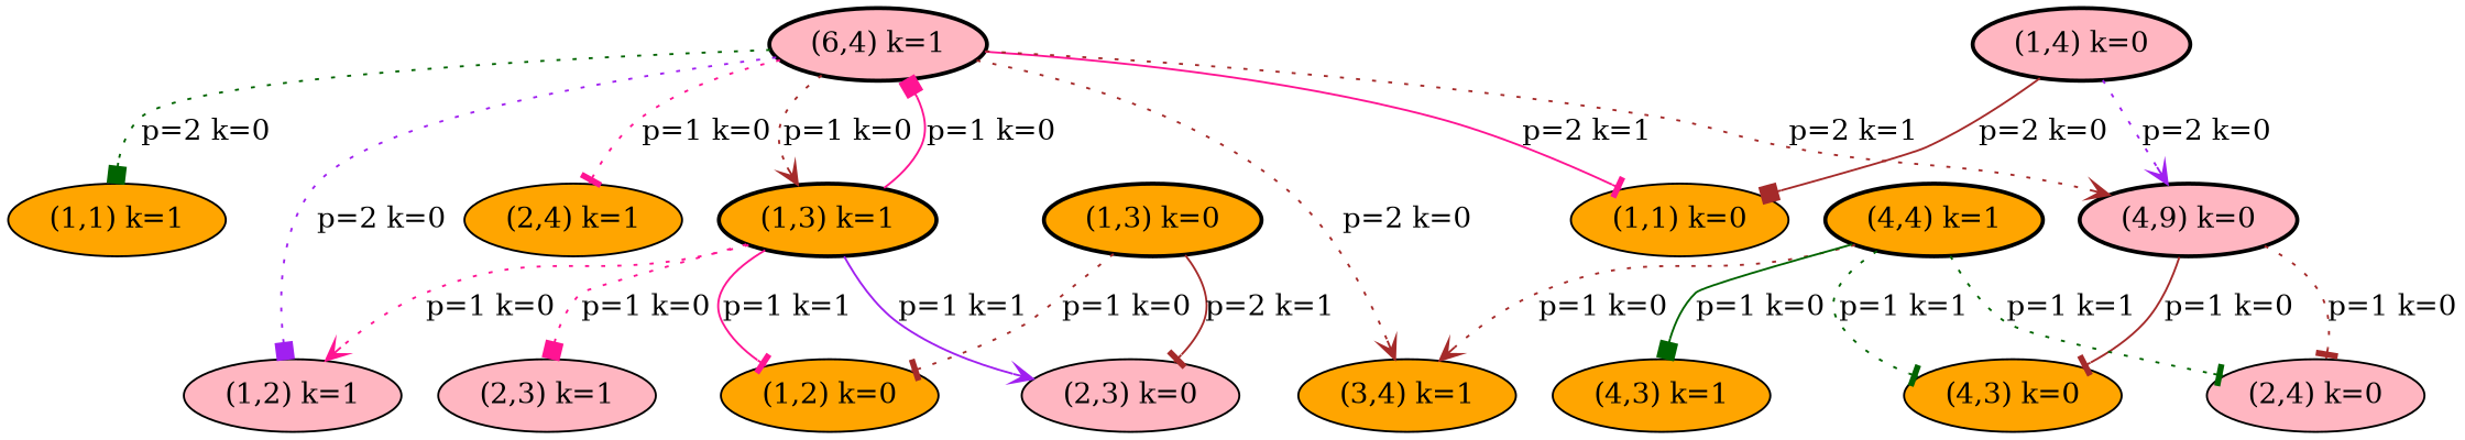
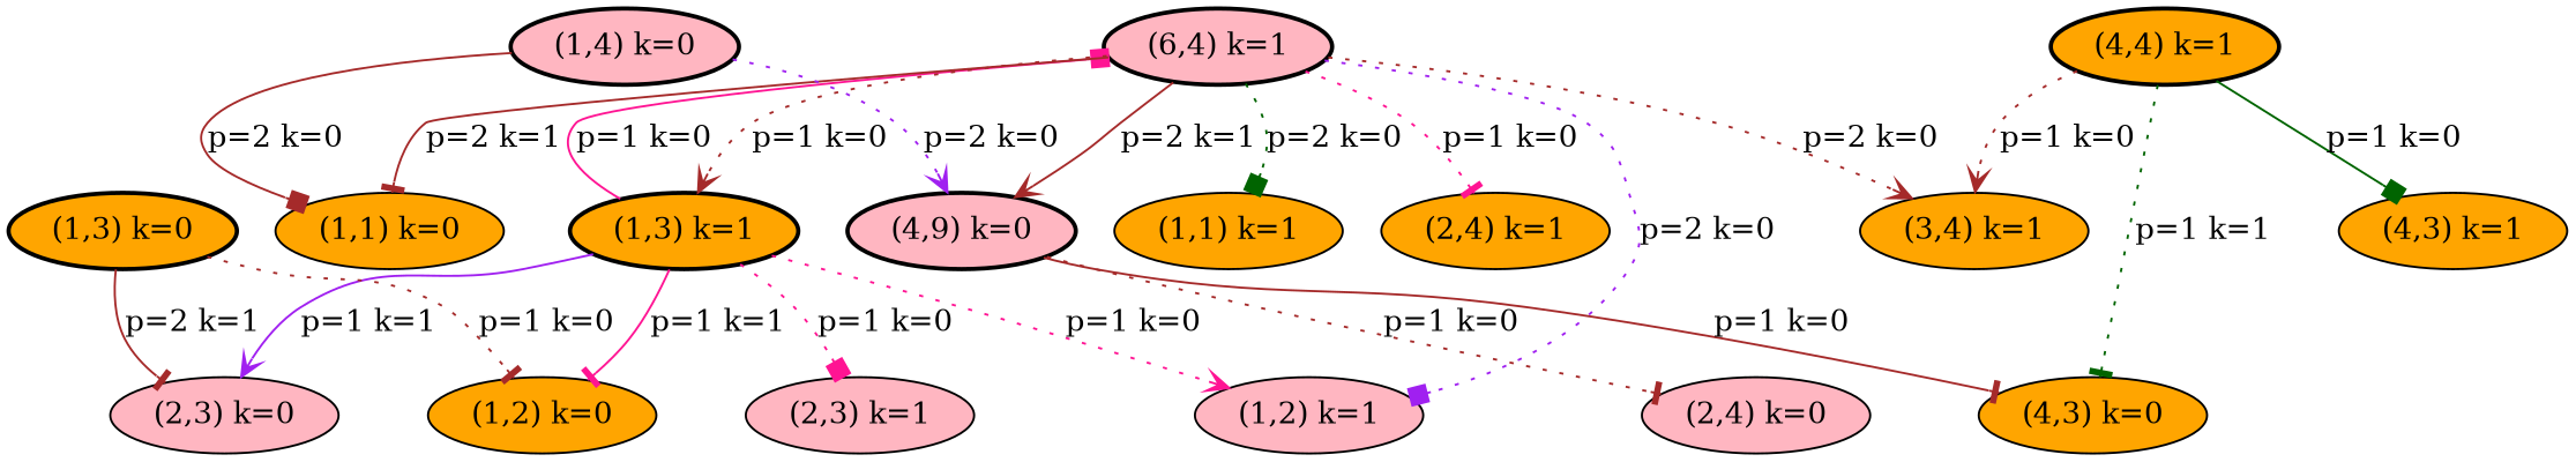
  digraph {
    node [fillcolor=orange style=filled]
    edge [arrowhead=tee color=brown style=dotted]
    n1 [label="(1,1) k=1"]
    n2 [fillcolor=lightpink label="(1,2) k=1"]
    n3 [label="(1,3) k=1" style="bold,filled"]
    n4 [fillcolor=lightpink label="(6,4) k=1" style="bold,filled"]
    n5 [fillcolor=lightpink label="(2,3) k=1"]
    n6 [label="(1,2) k=0"]
    n7 [fillcolor=lightpink label="(2,3) k=0"]
    n8 [label="(2,4) k=1"]
    n9 [label="(3,4) k=1"]
    n10 [label="(1,1) k=0"]
    n11 [fillcolor=lightpink label="(4,9) k=0" style="bold,filled"]
    n12 [fillcolor=lightpink label="(2,4) k=0"]
    n13 [label="(4,3) k=0"]
    n14 [label="(4,3) k=1"]
    n15 [label="(4,4) k=1" style="bold,filled"]
    n16 [label="(1,3) k=0" style="bold,filled"]
    n17 [fillcolor=lightpink label="(1,4) k=0" style="bold,filled"]
    n3 -> n2 [arrowhead=vee color=deeppink label="p=1 k=0"]
    n3 -> n4 [arrowhead=box color=deeppink label="p=1 k=0" style=solid]
    n3 -> n5 [arrowhead=box color=deeppink label="p=1 k=0"]
    n3 -> n6 [color=deeppink label="p=1 k=1" style=solid]
    n3 -> n7 [arrowhead=vee color=purple label="p=1 k=1" style=solid]
    n4 -> n1 [arrowhead=box color=darkgreen label="p=2 k=0"]
    n4 -> n2 [arrowhead=box color=purple label="p=2 k=0"]
    n4 -> n3 [arrowhead=vee label="p=1 k=0"]
    n4 -> n8 [color=deeppink label="p=1 k=0"]
    n4 -> n9 [arrowhead=vee label="p=2 k=0"]
-   n4 -> n10 [color=deeppink label="p=2 k=1" style=solid]
-   n4 -> n11 [arrowhead=vee label="p=2 k=1"]
+   n4 -> n10 [label="p=2 k=1" style=solid]
+   n4 -> n11 [arrowhead=vee label="p=2 k=1" style=solid]
    n11 -> n12 [label="p=1 k=0"]
    n11 -> n13 [label="p=1 k=0" style=solid]
    n15 -> n9 [arrowhead=vee label="p=1 k=0"]
-   n15 -> n12 [color=darkgreen label="p=1 k=1"]
    n15 -> n13 [color=darkgreen label="p=1 k=1"]
    n15 -> n14 [arrowhead=box color=darkgreen label="p=1 k=0" style=solid]
    n16 -> n6 [label="p=1 k=0"]
    n16 -> n7 [label="p=2 k=1" style=solid]
    n17 -> n10 [arrowhead=box label="p=2 k=0" style=solid]
    n17 -> n11 [arrowhead=vee color=purple label="p=2 k=0"]
  }
